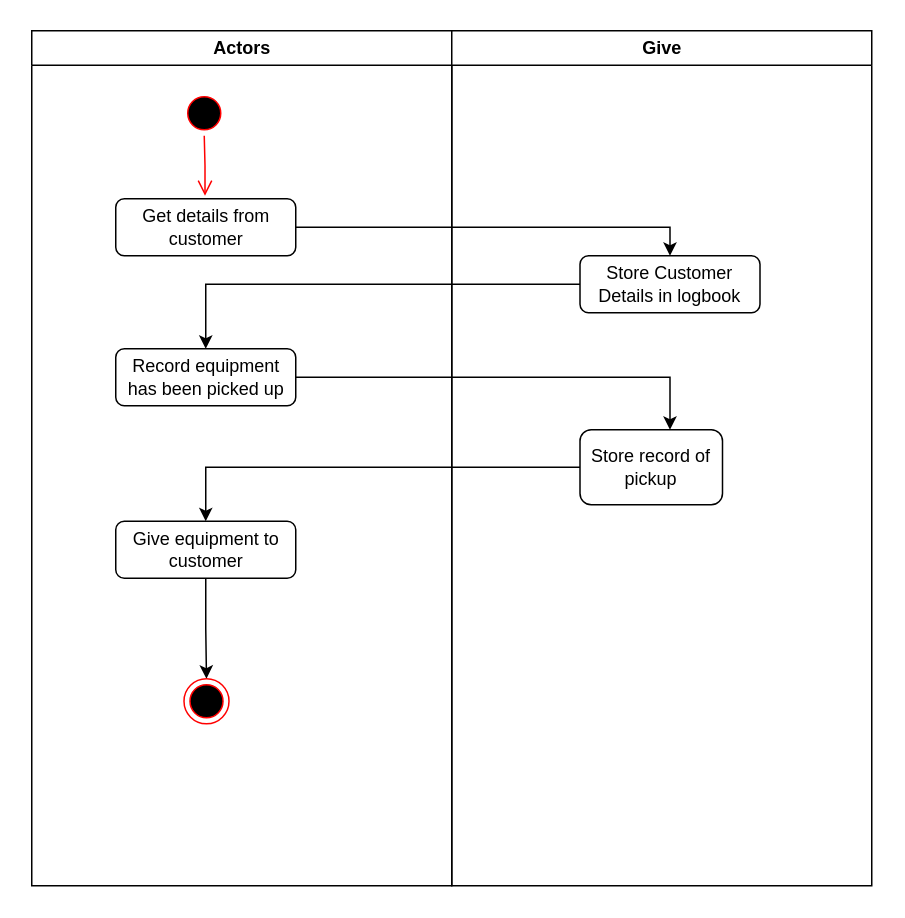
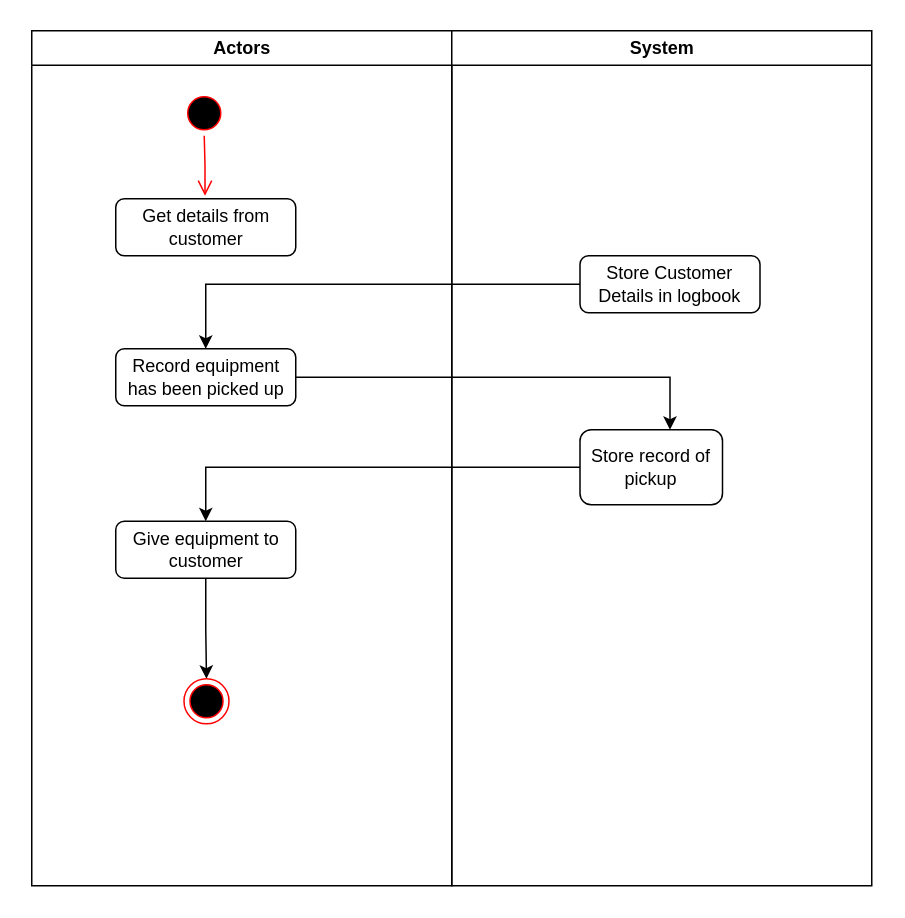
  <mxCell id="0" />
  <mxCell id="1" parent="0" />
  <mxCell id="2" value="Actors" style="swimlane;whiteSpace=wrap" parent="1" vertex="1"><mxGeometry x="20.5" y="20" width="280" height="570" as="geometry" /></mxCell>
  <mxCell id="3" value="" style="ellipse;shape=startState;fillColor=#000000;strokeColor=#ff0000;" parent="2" vertex="1"><mxGeometry x="100" y="40" width="30" height="30" as="geometry" /></mxCell>
  <mxCell id="4" value="" style="edgeStyle=elbowEdgeStyle;elbow=horizontal;verticalAlign=bottom;endArrow=open;endSize=8;strokeColor=#FF0000;endFill=1;rounded=0" parent="2" source="3" edge="1"><mxGeometry x="100" y="40" as="geometry"><mxPoint x="115.5" y="110" as="targetPoint" /></mxGeometry></mxCell>
  <mxCell id="5" value="Get details from customer" style="rounded=1;whiteSpace=wrap;html=1;" vertex="1" parent="2"><mxGeometry x="56" y="112" width="120" height="38" as="geometry" /></mxCell>
  <mxCell id="6" value="Record equipment has been picked up" style="rounded=1;whiteSpace=wrap;html=1;" vertex="1" parent="2"><mxGeometry x="56" y="212" width="120" height="38" as="geometry" /></mxCell>
  <mxCell id="7" style="edgeStyle=orthogonalEdgeStyle;rounded=0;orthogonalLoop=1;jettySize=auto;html=1;exitX=0.5;exitY=1;exitDx=0;exitDy=0;entryX=0.5;entryY=0;entryDx=0;entryDy=0;" edge="1" parent="2" source="8" target="9"><mxGeometry relative="1" as="geometry" /></mxCell>
  <mxCell id="8" value="Give equipment to customer" style="rounded=1;whiteSpace=wrap;html=1;" vertex="1" parent="2"><mxGeometry x="56" y="327" width="120" height="38" as="geometry" /></mxCell>
  <mxCell id="9" value="" style="ellipse;html=1;shape=endState;fillColor=#000000;strokeColor=#ff0000;" vertex="1" parent="2"><mxGeometry x="101.5" y="432" width="30" height="30" as="geometry" /></mxCell>
- <mxCell id="10" value="Give" style="swimlane;whiteSpace=wrap" parent="1" vertex="1"><mxGeometry x="300.5" y="20" width="280" height="570" as="geometry" /></mxCell>
+ <mxCell id="10" value="System" style="swimlane;whiteSpace=wrap" parent="1" vertex="1"><mxGeometry x="300.5" y="20" width="280" height="570" as="geometry" /></mxCell>
  <mxCell id="11" value="Store Customer Details in logbook" style="rounded=1;whiteSpace=wrap;html=1;" vertex="1" parent="10"><mxGeometry x="85.5" y="150" width="120" height="38" as="geometry" /></mxCell>
  <mxCell id="12" value="Store record of pickup" style="rounded=1;whiteSpace=wrap;html=1;" vertex="1" parent="10"><mxGeometry x="85.5" y="266" width="95" height="50" as="geometry" /></mxCell>
- <mxCell id="13" value="" style="edgeStyle=orthogonalEdgeStyle;rounded=0;orthogonalLoop=1;jettySize=auto;html=1;" edge="1" parent="1" source="5" target="11"><mxGeometry relative="1" as="geometry"><Array as="points"><mxPoint x="446" y="151" /></Array></mxGeometry></mxCell>
  <mxCell id="14" value="" style="edgeStyle=orthogonalEdgeStyle;rounded=0;orthogonalLoop=1;jettySize=auto;html=1;" edge="1" parent="1" source="11" target="6"><mxGeometry relative="1" as="geometry" /></mxCell>
  <mxCell id="15" value="" style="edgeStyle=orthogonalEdgeStyle;rounded=0;orthogonalLoop=1;jettySize=auto;html=1;" edge="1" parent="1" source="6" target="12"><mxGeometry relative="1" as="geometry"><Array as="points"><mxPoint x="446" y="251" /></Array></mxGeometry></mxCell>
  <mxCell id="16" value="" style="edgeStyle=orthogonalEdgeStyle;rounded=0;orthogonalLoop=1;jettySize=auto;html=1;" edge="1" parent="1" source="12" target="8"><mxGeometry relative="1" as="geometry" /></mxCell>
